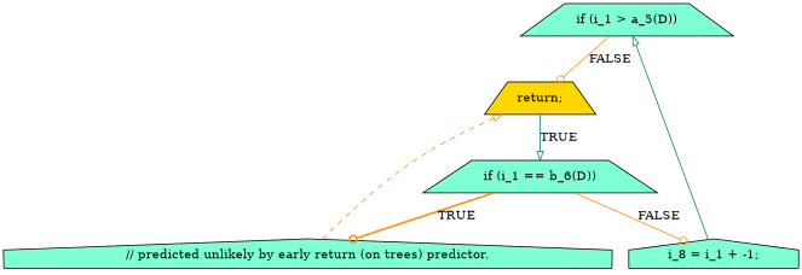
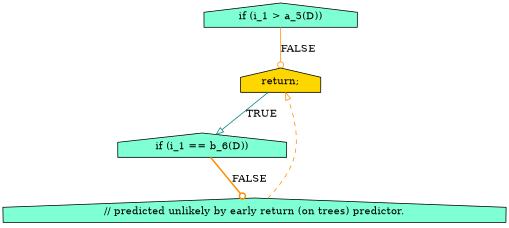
  digraph {
    node [fillcolor=aquamarine shape=house style=filled]
    edge [arrowhead=odot color=darkorange style=solid]
-   n1 [label="if (i_1 > a_5(D))" shape=trapezium]
-   n2 [fillcolor=gold label="return;" shape=trapezium]
-   n3 [label="if (i_1 == b_6(D))" shape=trapezium]
+   n1 [label="if (i_1 > a_5(D))"]
+   n2 [fillcolor=gold label="return;"]
+   n3 [label="if (i_1 == b_6(D))"]
    n4 [label="// predicted unlikely by early return (on trees) predictor."]
-   n5 [label="i_8 = i_1 + -1;"]
    n1 -> n2 [label=FALSE]
    n2 -> n3 [arrowhead=onormal color=teal label=TRUE]
-   n3 -> n4 [label=TRUE style=bold]
-   n3 -> n5 [label=FALSE]
+   n3 -> n4 [label=FALSE style=bold]
    n4 -> n2 [arrowhead=onormal style=dashed]
-   n5 -> n1 [arrowhead=onormal color=teal]
  }
